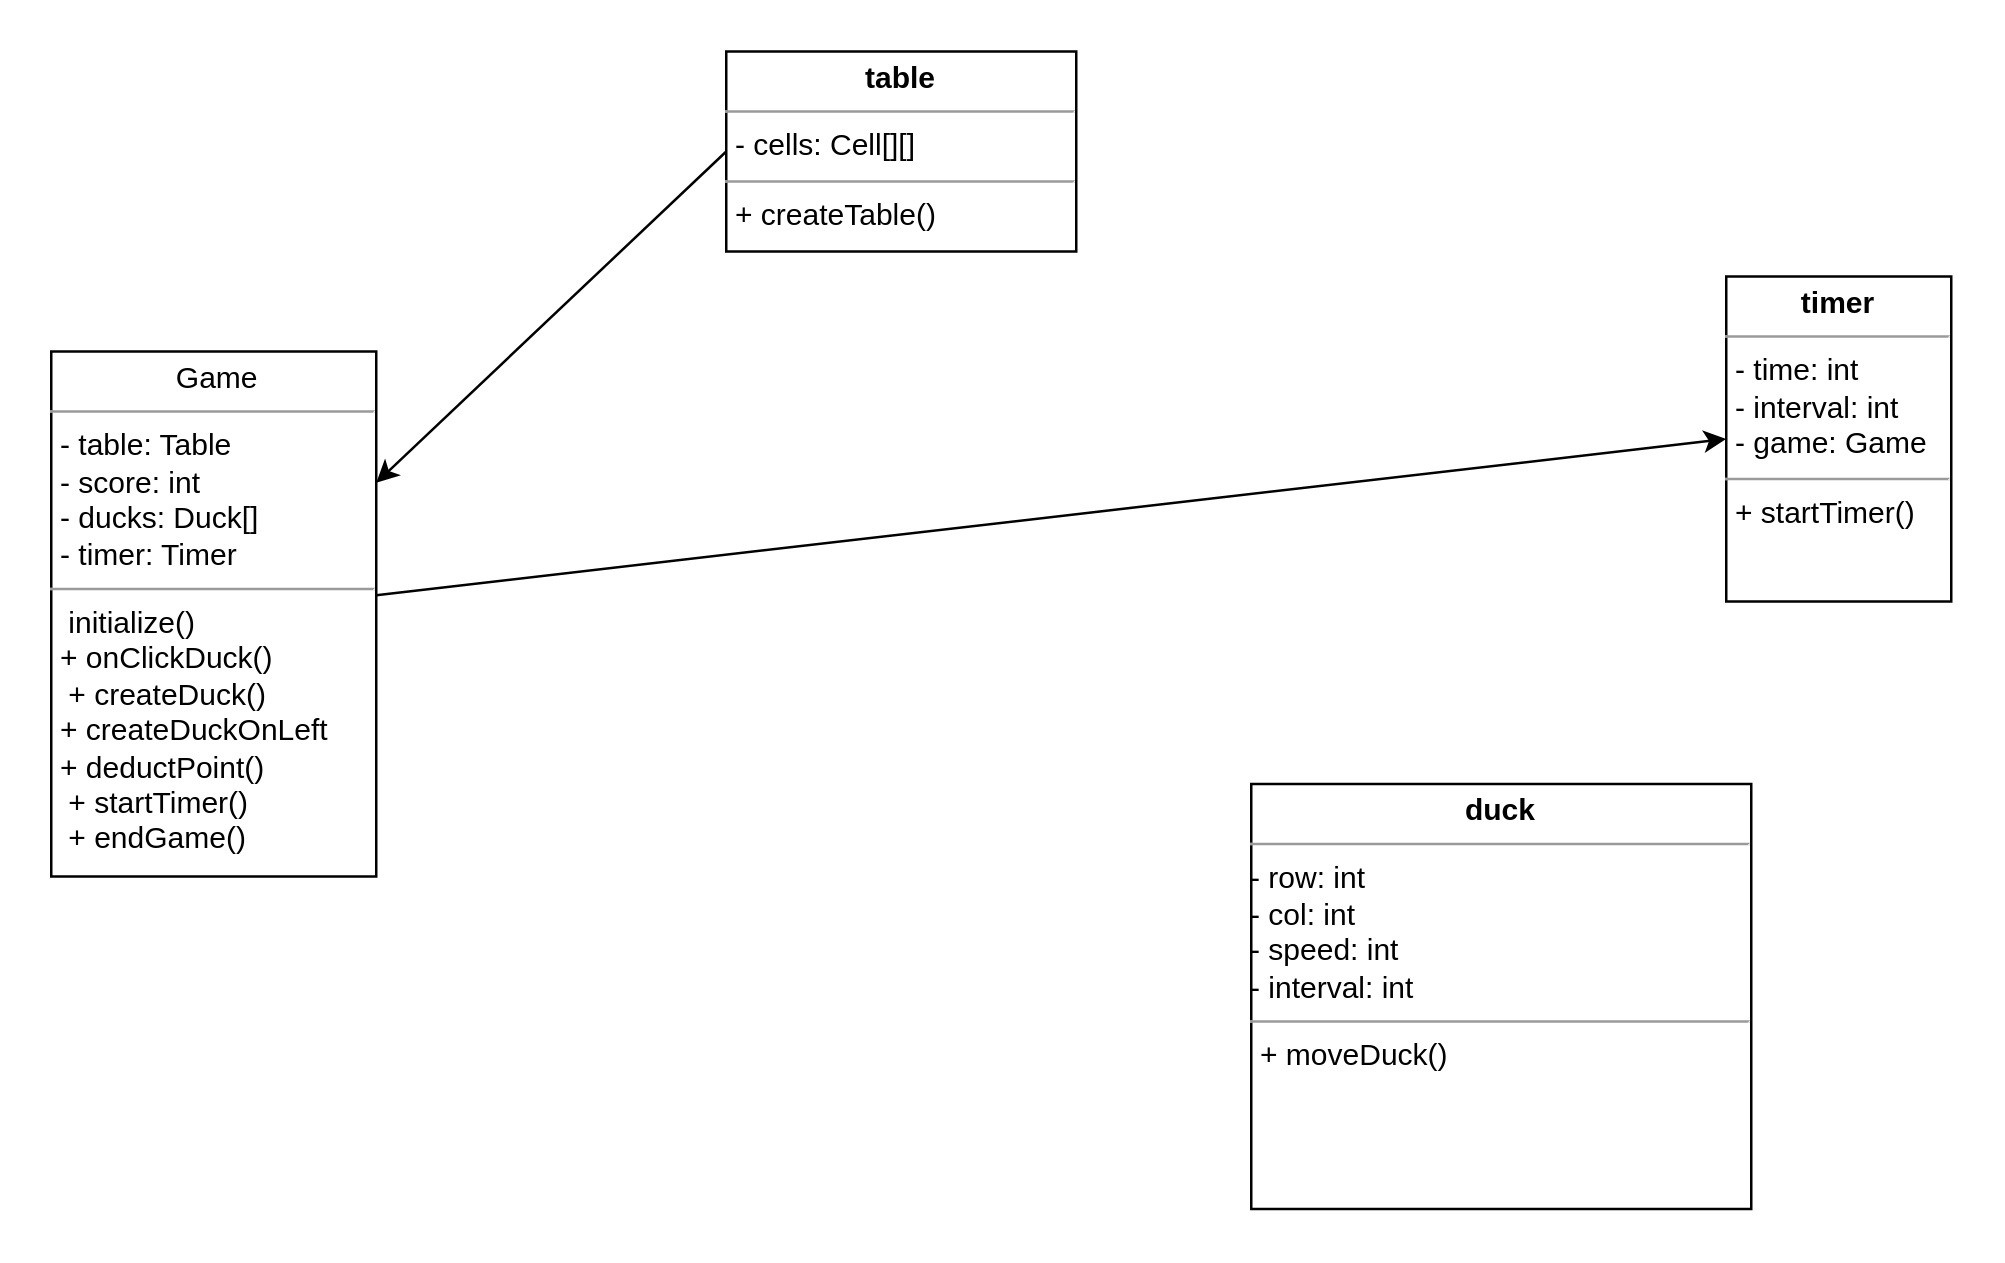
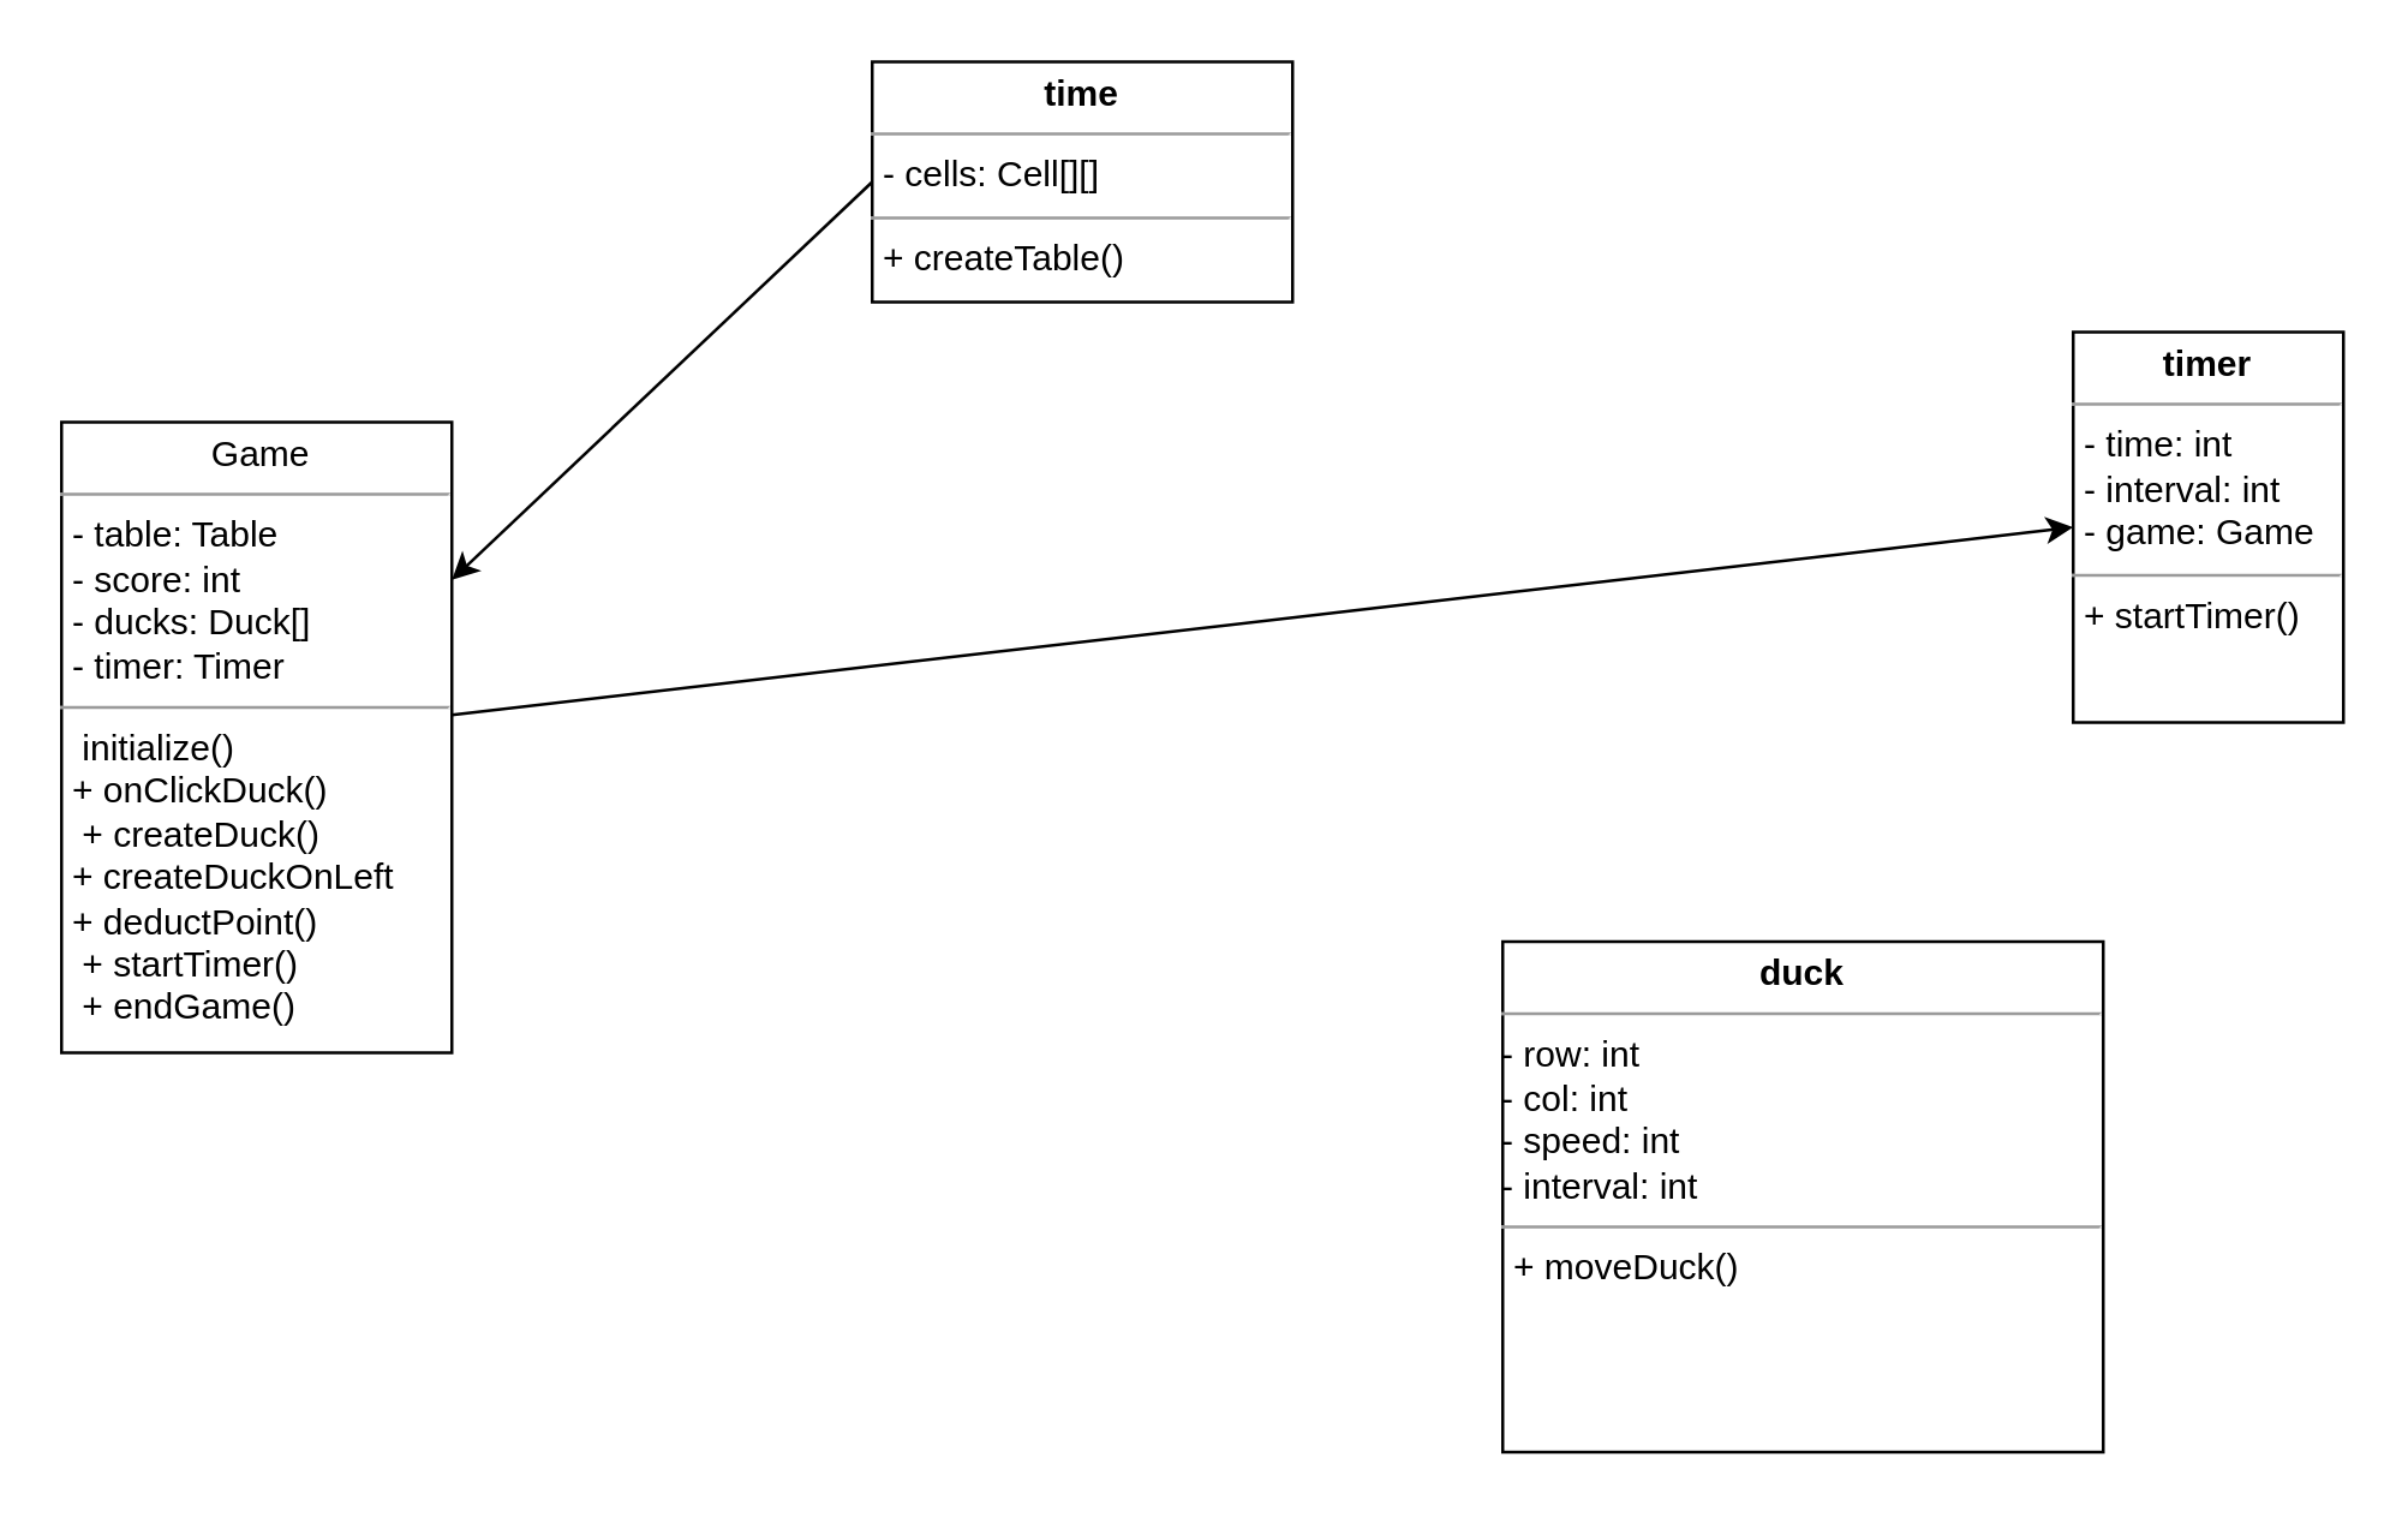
  <mxCell id="0" />
  <mxCell id="1" parent="0" />
  <mxCell id="2" value="&lt;p style=&quot;margin:0px;margin-top:4px;text-align:center;&quot;&gt;&amp;nbsp;Game&lt;br&gt;&lt;/p&gt;&lt;hr size=&quot;1&quot;&gt;&lt;p style=&quot;margin:0px;margin-left:4px;&quot;&gt;- table: Table&amp;nbsp;&lt;/p&gt;&lt;p style=&quot;margin:0px;margin-left:4px;&quot;&gt;&lt;span style=&quot;background-color: initial;&quot;&gt;- score: int&amp;nbsp;&lt;/span&gt;&lt;/p&gt;&lt;p style=&quot;margin:0px;margin-left:4px;&quot;&gt;&lt;span style=&quot;background-color: initial;&quot;&gt;- ducks: Duck[]&amp;nbsp;&amp;nbsp;&lt;/span&gt;&lt;/p&gt;&lt;p style=&quot;margin:0px;margin-left:4px;&quot;&gt;- timer: Timer&amp;nbsp;&lt;br&gt;&lt;/p&gt;&lt;hr size=&quot;1&quot;&gt;&lt;p style=&quot;margin:0px;margin-left:4px;&quot;&gt;&amp;nbsp;initialize()&lt;/p&gt;&lt;p style=&quot;margin:0px;margin-left:4px;&quot;&gt;+ onClickDuck()&lt;/p&gt;&lt;p style=&quot;margin:0px;margin-left:4px;&quot;&gt;&amp;nbsp;+ createDuck()&amp;nbsp;&lt;/p&gt;&lt;p style=&quot;margin:0px;margin-left:4px;&quot;&gt;+ createDuckOnLeft&lt;/p&gt;&lt;p style=&quot;margin:0px;margin-left:4px;&quot;&gt;+ deductPoint()&lt;/p&gt;&lt;p style=&quot;margin:0px;margin-left:4px;&quot;&gt;&amp;nbsp;+ startTimer()&amp;nbsp;&lt;/p&gt;&lt;p style=&quot;margin:0px;margin-left:4px;&quot;&gt;&amp;nbsp;+ endGame()&amp;nbsp;&lt;br&gt;&lt;/p&gt;" style="verticalAlign=top;align=left;overflow=fill;fontSize=12;fontFamily=Helvetica;html=1;whiteSpace=wrap;" vertex="1" parent="1"><mxGeometry x="20" y="140" width="130" height="210" as="geometry" /></mxCell>
- <mxCell id="3" value="&lt;p style=&quot;margin:0px;margin-top:4px;text-align:center;&quot;&gt;&lt;b&gt;table&lt;/b&gt;&lt;/p&gt;&lt;hr size=&quot;1&quot;&gt;&lt;p style=&quot;margin:0px;margin-left:4px;&quot;&gt; - cells: Cell[][]&lt;br&gt;&lt;/p&gt;&lt;hr size=&quot;1&quot;&gt;&lt;p style=&quot;margin:0px;margin-left:4px;&quot;&gt;+ createTable()&lt;br&gt;&lt;/p&gt;" style="verticalAlign=top;align=left;overflow=fill;fontSize=12;fontFamily=Helvetica;html=1;whiteSpace=wrap;" vertex="1" parent="1"><mxGeometry x="290" y="20" width="140" height="80" as="geometry" /></mxCell>
+ <mxCell id="3" value="&lt;p style=&quot;margin:0px;margin-top:4px;text-align:center;&quot;&gt;&lt;b&gt;time&lt;/b&gt;&lt;/p&gt;&lt;hr size=&quot;1&quot;&gt;&lt;p style=&quot;margin:0px;margin-left:4px;&quot;&gt; - cells: Cell[][]&lt;br&gt;&lt;/p&gt;&lt;hr size=&quot;1&quot;&gt;&lt;p style=&quot;margin:0px;margin-left:4px;&quot;&gt;+ createTable()&lt;br&gt;&lt;/p&gt;" style="verticalAlign=top;align=left;overflow=fill;fontSize=12;fontFamily=Helvetica;html=1;whiteSpace=wrap;" vertex="1" parent="1"><mxGeometry x="290" y="20" width="140" height="80" as="geometry" /></mxCell>
  <mxCell id="4" value="&lt;p style=&quot;margin:0px;margin-top:4px;text-align:center;&quot;&gt;&lt;b&gt;duck&lt;/b&gt;&lt;/p&gt;&lt;hr size=&quot;1&quot;&gt;&lt;p style=&quot;margin:0px;margin-left:4px;&quot;&gt;&lt;/p&gt; - row: int &lt;br&gt;- col: int &lt;br&gt;- speed: int&lt;br&gt;- interval: int&amp;nbsp;&lt;hr size=&quot;1&quot;&gt;&lt;p style=&quot;margin:0px;margin-left:4px;&quot;&gt;+ moveDuck()&lt;br&gt;&lt;/p&gt;" style="verticalAlign=top;align=left;overflow=fill;fontSize=12;fontFamily=Helvetica;html=1;whiteSpace=wrap;" vertex="1" parent="1"><mxGeometry x="500" y="313" width="200" height="170" as="geometry" /></mxCell>
  <mxCell id="5" value="&lt;p style=&quot;margin:0px;margin-top:4px;text-align:center;&quot;&gt;&lt;b&gt;timer&lt;/b&gt;&lt;/p&gt;&lt;hr size=&quot;1&quot;&gt;&lt;p style=&quot;margin:0px;margin-left:4px;&quot;&gt;- time: int&amp;nbsp;&lt;br&gt;- interval: int&amp;nbsp;&lt;br&gt;- game: Game&lt;br&gt;&lt;/p&gt;&lt;hr size=&quot;1&quot;&gt;&lt;p style=&quot;margin:0px;margin-left:4px;&quot;&gt;+ startTimer()  &lt;br&gt;&lt;/p&gt;" style="verticalAlign=top;align=left;overflow=fill;fontSize=12;fontFamily=Helvetica;html=1;whiteSpace=wrap;" vertex="1" parent="1"><mxGeometry x="690" y="110" width="90" height="130" as="geometry" /></mxCell>
  <mxCell id="6" value="" style="endArrow=classic;html=1;rounded=0;exitX=0;exitY=0.5;exitDx=0;exitDy=0;entryX=1;entryY=0.25;entryDx=0;entryDy=0;" edge="1" parent="1" source="3" target="2"><mxGeometry width="50" height="50" relative="1" as="geometry"><mxPoint x="230" y="340" as="sourcePoint" /><mxPoint x="280" y="290" as="targetPoint" /></mxGeometry></mxCell>
  <mxCell id="7" value="" style="endArrow=classic;html=1;rounded=0;entryX=0;entryY=0.5;entryDx=0;entryDy=0;" edge="1" parent="1" source="2" target="5"><mxGeometry width="50" height="50" relative="1" as="geometry"><mxPoint x="350" y="340" as="sourcePoint" /><mxPoint x="400" y="290" as="targetPoint" /></mxGeometry></mxCell>
